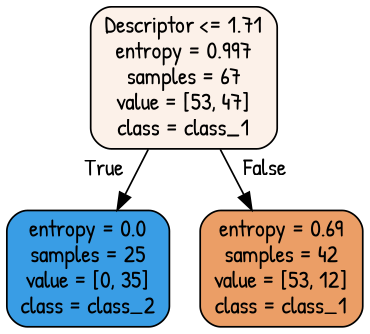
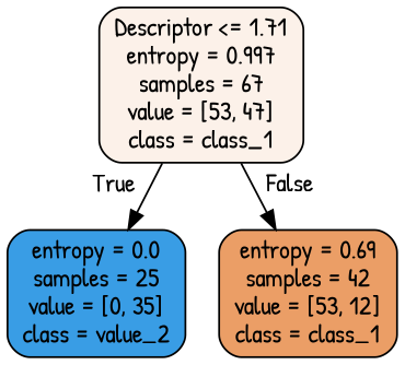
  digraph {
    fontname="Patrick Hand"
    node [color=black fontname="Patrick Hand" shape=box style="filled, rounded"]
    edge [fontname="Patrick Hand" labeldistance=2.5]
    n1 [fillcolor="#fcf1e9" label="Descriptor <= 1.71\nentropy = 0.997\nsamples = 67\nvalue = [53, 47]\nclass = class_1"]
-   n2 [fillcolor="#399de5" label="entropy = 0.0\nsamples = 25\nvalue = [0, 35]\nclass = class_2"]
+   n2 [fillcolor="#399de5" label="entropy = 0.0\nsamples = 25\nvalue = [0, 35]\nclass = value_2"]
    n3 [fillcolor="#eb9e66" label="entropy = 0.69\nsamples = 42\nvalue = [53, 12]\nclass = class_1"]
    n1 -> n2 [headlabel=True labelangle=45]
    n1 -> n3 [headlabel=False labelangle=-45]
  }
